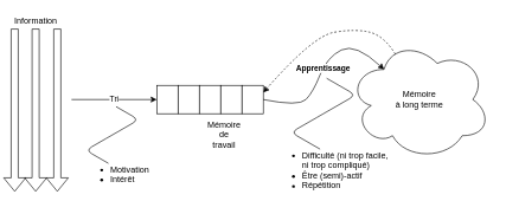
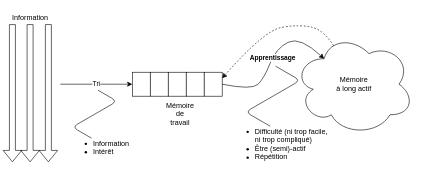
  <mxCell id="0" />
  <mxCell id="1" parent="0" />
  <mxCell id="2" value="Information" style="text;html=1;strokeColor=none;fillColor=none;align=center;verticalAlign=middle;whiteSpace=wrap;rounded=0;" vertex="1" parent="1"><mxGeometry x="30" y="20" width="40" height="20" as="geometry" /></mxCell>
  <mxCell id="3" value="" style="shape=flexArrow;endArrow=classic;html=1;" edge="1" parent="1"><mxGeometry width="50" height="50" relative="1" as="geometry"><mxPoint x="20" y="40" as="sourcePoint" /><mxPoint x="20" y="270" as="targetPoint" /></mxGeometry></mxCell>
  <mxCell id="4" value="" style="shape=flexArrow;endArrow=classic;html=1;" edge="1" parent="1"><mxGeometry width="50" height="50" relative="1" as="geometry"><mxPoint x="49.5" y="40" as="sourcePoint" /><mxPoint x="49.5" y="270" as="targetPoint" /></mxGeometry></mxCell>
  <mxCell id="5" value="" style="shape=flexArrow;endArrow=classic;html=1;" edge="1" parent="1"><mxGeometry width="50" height="50" relative="1" as="geometry"><mxPoint x="80" y="40" as="sourcePoint" /><mxPoint x="80" y="270" as="targetPoint" /></mxGeometry></mxCell>
  <mxCell id="6" value="Tri" style="endArrow=classic;html=1;" edge="1" parent="1"><mxGeometry width="50" height="50" relative="1" as="geometry"><mxPoint x="100" y="140" as="sourcePoint" /><mxPoint x="220" y="140" as="targetPoint" /></mxGeometry></mxCell>
- <mxCell id="7" value="&lt;p&gt;&lt;ul&gt;&lt;li&gt;Motivation&lt;/li&gt;&lt;li&gt;Intérêt&lt;/li&gt;&lt;/ul&gt;&lt;/p&gt;" style="text;html=1;strokeColor=none;fillColor=none;spacing=5;spacingTop=-20;whiteSpace=wrap;overflow=hidden;rounded=0;" vertex="1" parent="1"><mxGeometry x="110" y="230" width="116" height="40" as="geometry" /></mxCell>
+ <mxCell id="7" value="&lt;p&gt;&lt;ul&gt;&lt;li&gt;Information&lt;/li&gt;&lt;li&gt;Intérêt&lt;/li&gt;&lt;/ul&gt;&lt;/p&gt;" style="text;html=1;strokeColor=none;fillColor=none;spacing=5;spacingTop=-20;whiteSpace=wrap;overflow=hidden;rounded=0;" vertex="1" parent="1"><mxGeometry x="110" y="230" width="116" height="40" as="geometry" /></mxCell>
  <mxCell id="8" value="" style="edgeStyle=isometricEdgeStyle;endArrow=none;html=1;elbow=vertical;" edge="1" parent="1"><mxGeometry width="50" height="100" relative="1" as="geometry"><mxPoint x="151.94" y="230" as="sourcePoint" /><mxPoint x="162.74" y="150" as="targetPoint" /></mxGeometry></mxCell>
  <mxCell id="9" value="" style="rounded=0;whiteSpace=wrap;html=1;" vertex="1" parent="1"><mxGeometry x="220" y="120" width="30" height="40" as="geometry" /></mxCell>
  <mxCell id="10" value="" style="rounded=0;whiteSpace=wrap;html=1;" vertex="1" parent="1"><mxGeometry x="250" y="120" width="30" height="40" as="geometry" /></mxCell>
  <mxCell id="11" value="" style="rounded=0;whiteSpace=wrap;html=1;" vertex="1" parent="1"><mxGeometry x="280" y="120" width="30" height="40" as="geometry" /></mxCell>
  <mxCell id="12" value="" style="rounded=0;whiteSpace=wrap;html=1;" vertex="1" parent="1"><mxGeometry x="310" y="120" width="30" height="40" as="geometry" /></mxCell>
  <mxCell id="13" value="" style="rounded=0;whiteSpace=wrap;html=1;" vertex="1" parent="1"><mxGeometry x="340" y="120" width="30" height="40" as="geometry" /></mxCell>
- <mxCell id="14" value="Mémoire de travail" style="text;html=1;strokeColor=none;fillColor=none;align=center;verticalAlign=middle;whiteSpace=wrap;rounded=0;" vertex="1" parent="1"><mxGeometry x="295" y="180" width="40" height="20" as="geometry" /></mxCell>
- <mxCell id="15" value="Mémoire&lt;br&gt;à long terme" style="ellipse;shape=cloud;whiteSpace=wrap;html=1;" vertex="1" parent="1"><mxGeometry x="490" y="55" width="200" height="170" as="geometry" /></mxCell>
+ <mxCell id="14" value="Mémoire de travail" style="text;html=1;strokeColor=none;fillColor=none;align=center;verticalAlign=middle;whiteSpace=wrap;rounded=0;" vertex="1" parent="1"><mxGeometry x="280" y="180" width="40" height="20" as="geometry" /></mxCell>
+ <mxCell id="15" value="Mémoire&lt;br&gt;à long actif" style="ellipse;shape=cloud;whiteSpace=wrap;html=1;" vertex="1" parent="1"><mxGeometry x="490" y="55" width="200" height="170" as="geometry" /></mxCell>
  <mxCell id="16" value="&lt;b&gt;Apprentissage&lt;/b&gt;" style="curved=1;endArrow=classic;html=1;exitX=1;exitY=0.5;exitDx=0;exitDy=0;entryX=0.25;entryY=0.25;entryDx=0;entryDy=0;entryPerimeter=0;" edge="1" parent="1" source="13" target="15"><mxGeometry width="50" height="50" relative="1" as="geometry"><mxPoint x="390" y="180" as="sourcePoint" /><mxPoint x="440" y="130" as="targetPoint" /><Array as="points"><mxPoint x="420" y="150" /><mxPoint x="440" y="130" /><mxPoint x="460" y="80" /><mxPoint x="500" y="60" /></Array></mxGeometry></mxCell>
  <mxCell id="17" value="" style="edgeStyle=isometricEdgeStyle;endArrow=none;html=1;elbow=vertical;" edge="1" parent="1"><mxGeometry width="50" height="100" relative="1" as="geometry"><mxPoint x="450" y="210" as="sourcePoint" /><mxPoint x="459.2" y="110" as="targetPoint" /></mxGeometry></mxCell>
  <mxCell id="18" value="&lt;p&gt;&lt;ul&gt;&lt;li&gt;Difficulté (ni trop facile, ni trop compliqué)&lt;/li&gt;&lt;li&gt;Être (semi)-actif&lt;/li&gt;&lt;li&gt;Répétition&lt;/li&gt;&lt;/ul&gt;&lt;/p&gt;" style="text;html=1;strokeColor=none;fillColor=none;spacing=5;spacingTop=-20;whiteSpace=wrap;overflow=hidden;rounded=0;" vertex="1" parent="1"><mxGeometry x="380" y="210" width="170" height="70" as="geometry" /></mxCell>
  <mxCell id="19" value="" style="curved=1;endArrow=classic;html=1;exitX=0.33;exitY=0.124;exitDx=0;exitDy=0;exitPerimeter=0;entryX=1;entryY=0.25;entryDx=0;entryDy=0;dashed=1;" edge="1" parent="1" source="15" target="13"><mxGeometry width="50" height="50" relative="1" as="geometry"><mxPoint x="540" y="70" as="sourcePoint" /><mxPoint x="590" y="20" as="targetPoint" /><Array as="points"><mxPoint x="540" y="50" /><mxPoint x="500" y="40" /><mxPoint x="440" y="50" /></Array></mxGeometry></mxCell>
